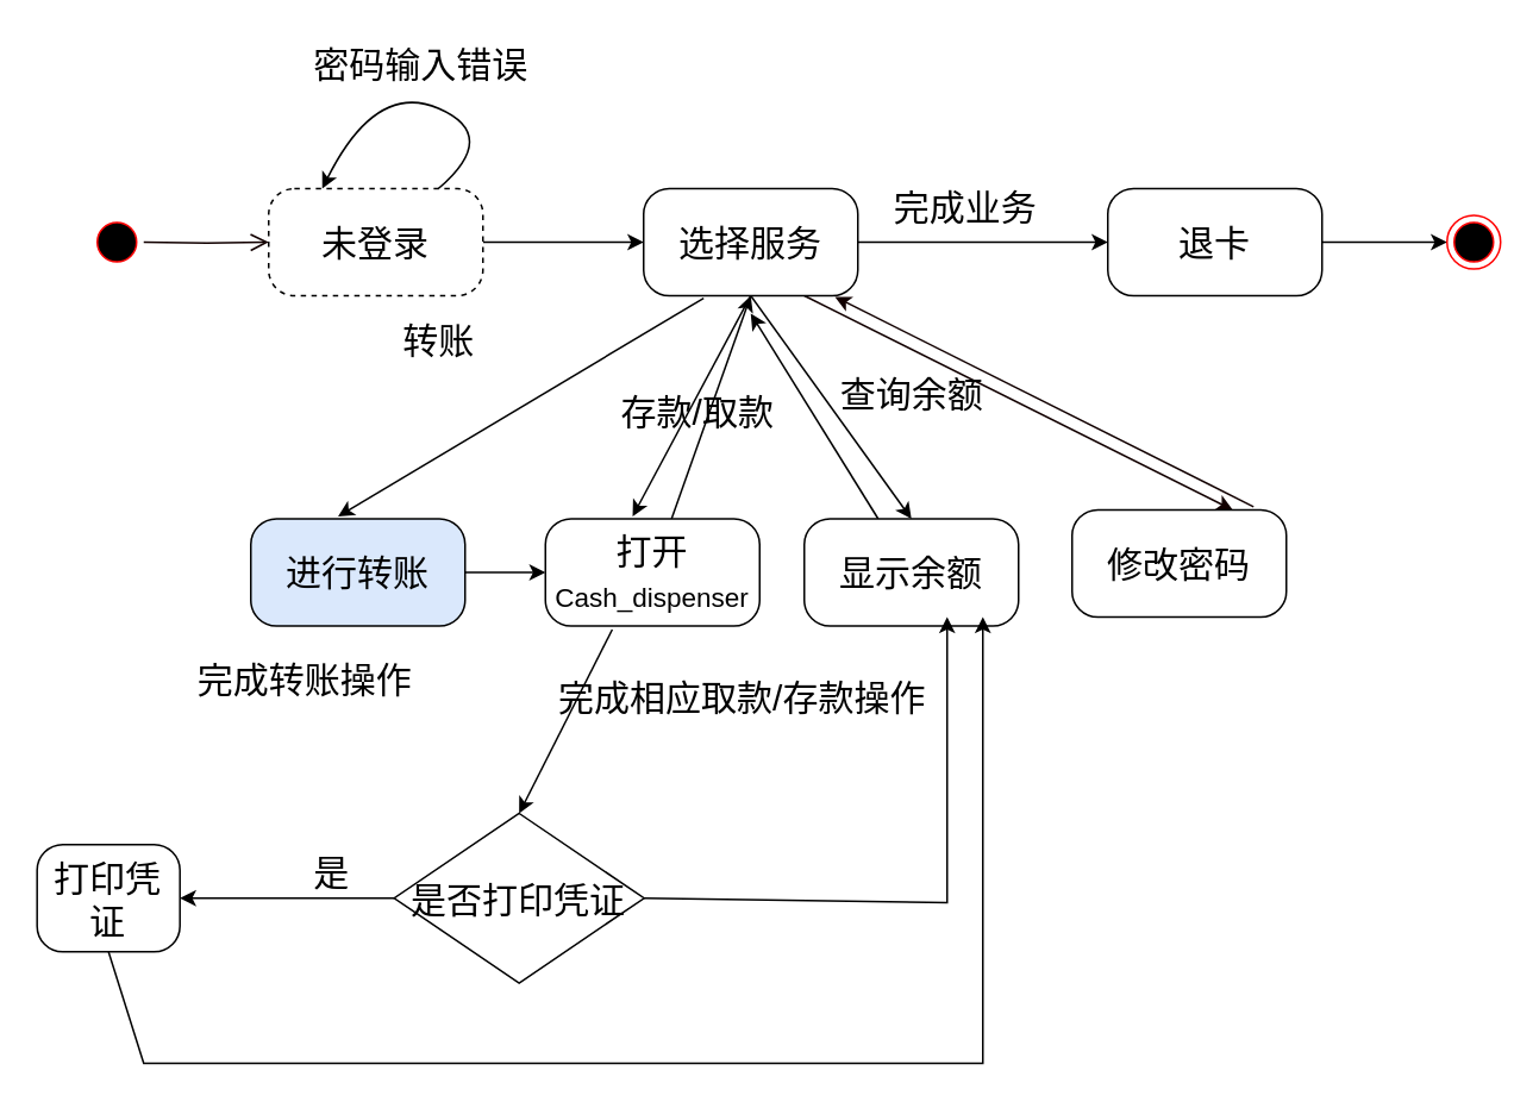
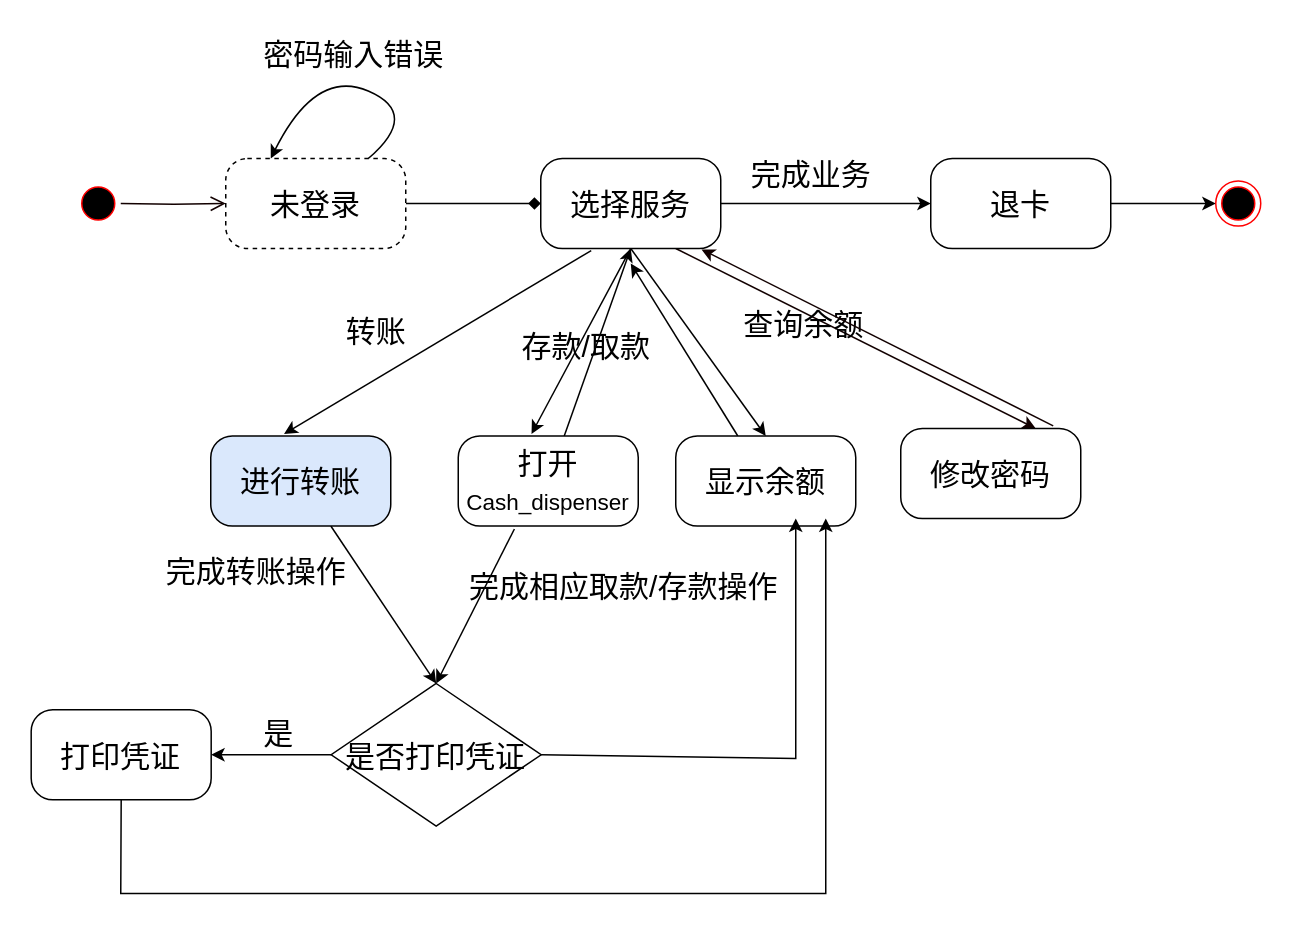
  <mxCell id="0" />
  <mxCell id="1" parent="0" />
- <mxCell id="2" style="edgeStyle=none;rounded=0;sketch=0;orthogonalLoop=1;jettySize=auto;html=1;exitX=1;exitY=0.5;exitDx=0;exitDy=0;entryX=0;entryY=0.5;entryDx=0;entryDy=0;fontSize=20;strokeWidth=1;" edge="1" parent="1" source="3" target="10"><mxGeometry relative="1" as="geometry" /></mxCell>
+ <mxCell id="2" style="edgeStyle=none;rounded=0;sketch=0;orthogonalLoop=1;jettySize=auto;html=1;exitX=1;exitY=0.5;exitDx=0;exitDy=0;entryX=0;entryY=0.5;entryDx=0;entryDy=0;fontSize=20;strokeWidth=1;endArrow=diamond;" edge="1" parent="1" source="3" target="10"><mxGeometry relative="1" as="geometry" /></mxCell>
  <mxCell id="3" value="未登录" style="rounded=1;whiteSpace=wrap;html=1;arcSize=24;shadow=0;comic=0;labelBackgroundColor=none;fontFamily=Verdana;fontSize=20;align=center;dashed=1;" parent="1" vertex="1"><mxGeometry x="150" y="105" width="120" height="60" as="geometry" /></mxCell>
  <mxCell id="4" value="" style="ellipse;html=1;shape=startState;fillColor=#000000;strokeColor=#ff0000;fontSize=20;" vertex="1" parent="1"><mxGeometry x="50" y="120" width="30" height="30" as="geometry" /></mxCell>
  <mxCell id="5" value="" style="edgeStyle=orthogonalEdgeStyle;html=1;verticalAlign=bottom;endArrow=open;endSize=8;strokeColor=#120000;rounded=0;entryX=0;entryY=0.5;entryDx=0;entryDy=0;fontSize=20;" edge="1" parent="1" target="3"><mxGeometry relative="1" as="geometry"><mxPoint x="40" y="305" as="targetPoint" /><mxPoint x="80" y="135" as="sourcePoint" /></mxGeometry></mxCell>
  <mxCell id="6" style="edgeStyle=none;rounded=0;sketch=0;orthogonalLoop=1;jettySize=auto;html=1;exitX=0.5;exitY=1;exitDx=0;exitDy=0;fontSize=20;strokeWidth=1;entryX=0.407;entryY=-0.023;entryDx=0;entryDy=0;entryPerimeter=0;" edge="1" parent="1" source="10" target="17"><mxGeometry relative="1" as="geometry"><mxPoint x="350" y="275" as="targetPoint" /></mxGeometry></mxCell>
  <mxCell id="7" style="edgeStyle=none;rounded=0;sketch=0;orthogonalLoop=1;jettySize=auto;html=1;exitX=0.5;exitY=1;exitDx=0;exitDy=0;entryX=0.5;entryY=0;entryDx=0;entryDy=0;fontSize=20;strokeWidth=1;" edge="1" parent="1" source="10" target="19"><mxGeometry relative="1" as="geometry" /></mxCell>
  <mxCell id="8" style="edgeStyle=none;rounded=0;sketch=0;orthogonalLoop=1;jettySize=auto;html=1;entryX=0;entryY=0.5;entryDx=0;entryDy=0;fontSize=20;strokeWidth=1;" edge="1" parent="1" source="10" target="12"><mxGeometry relative="1" as="geometry" /></mxCell>
  <mxCell id="9" style="edgeStyle=none;rounded=0;sketch=0;orthogonalLoop=1;jettySize=auto;html=1;exitX=0.75;exitY=1;exitDx=0;exitDy=0;entryX=0.75;entryY=0;entryDx=0;entryDy=0;fontSize=20;strokeColor=#120000;strokeWidth=1;" edge="1" parent="1" source="10" target="37"><mxGeometry relative="1" as="geometry" /></mxCell>
  <mxCell id="10" value="选择服务" style="rounded=1;whiteSpace=wrap;html=1;arcSize=24;shadow=0;comic=0;labelBackgroundColor=none;fontFamily=Verdana;fontSize=20;align=center;" vertex="1" parent="1"><mxGeometry x="360" y="105" width="120" height="60" as="geometry" /></mxCell>
  <mxCell id="11" style="edgeStyle=none;rounded=0;sketch=0;orthogonalLoop=1;jettySize=auto;html=1;exitX=1;exitY=0.5;exitDx=0;exitDy=0;fontSize=20;strokeWidth=1;" edge="1" parent="1" source="12" target="35"><mxGeometry relative="1" as="geometry" /></mxCell>
  <mxCell id="12" value="退卡" style="rounded=1;whiteSpace=wrap;html=1;arcSize=24;shadow=0;comic=0;labelBackgroundColor=none;fontFamily=Verdana;fontSize=20;align=center;" vertex="1" parent="1"><mxGeometry x="620" y="105" width="120" height="60" as="geometry" /></mxCell>
  <mxCell id="13" value="" style="curved=1;endArrow=classic;html=1;rounded=0;sketch=0;fontSize=20;strokeWidth=1;entryX=0.25;entryY=0;entryDx=0;entryDy=0;" edge="1" parent="1" source="3" target="3"><mxGeometry width="50" height="50" relative="1" as="geometry"><mxPoint x="290" y="135" as="sourcePoint" /><mxPoint x="210" y="65" as="targetPoint" /><Array as="points"><mxPoint x="280" y="75" /><mxPoint x="210" y="45" /></Array></mxGeometry></mxCell>
  <mxCell id="14" value="密码输入错误" style="text;html=1;align=center;verticalAlign=middle;resizable=0;points=[];autosize=1;strokeColor=none;fillColor=none;fontSize=20;" vertex="1" parent="1"><mxGeometry x="165" y="20" width="140" height="30" as="geometry" /></mxCell>
  <mxCell id="15" style="edgeStyle=none;rounded=0;sketch=0;orthogonalLoop=1;jettySize=auto;html=1;exitX=0.312;exitY=1.033;exitDx=0;exitDy=0;fontSize=20;strokeWidth=1;exitPerimeter=0;entryX=0.5;entryY=0;entryDx=0;entryDy=0;" edge="1" parent="1" source="17" target="25"><mxGeometry relative="1" as="geometry"><mxPoint x="590" y="590" as="sourcePoint" /><mxPoint x="790" y="590" as="targetPoint" /></mxGeometry></mxCell>
  <mxCell id="16" style="edgeStyle=none;rounded=0;sketch=0;orthogonalLoop=1;jettySize=auto;html=1;fontSize=20;strokeWidth=1;" edge="1" parent="1" source="17"><mxGeometry relative="1" as="geometry"><mxPoint x="420" y="165" as="targetPoint" /></mxGeometry></mxCell>
  <mxCell id="17" value="打开&lt;span style=&quot;font-family: &amp;#34;helvetica&amp;#34; ; font-size: 15px&quot;&gt;Cash_dispenser&lt;/span&gt;" style="rounded=1;whiteSpace=wrap;html=1;arcSize=24;shadow=0;comic=0;labelBackgroundColor=none;fontFamily=Verdana;fontSize=20;align=center;" vertex="1" parent="1"><mxGeometry x="305" y="290" width="120" height="60" as="geometry" /></mxCell>
  <mxCell id="18" style="edgeStyle=none;rounded=0;sketch=0;orthogonalLoop=1;jettySize=auto;html=1;fontSize=20;strokeWidth=1;" edge="1" parent="1" source="19"><mxGeometry relative="1" as="geometry"><mxPoint x="420" y="175" as="targetPoint" /></mxGeometry></mxCell>
  <mxCell id="19" value="显示余额" style="rounded=1;whiteSpace=wrap;html=1;arcSize=24;shadow=0;comic=0;labelBackgroundColor=none;fontFamily=Verdana;fontSize=20;align=center;" vertex="1" parent="1"><mxGeometry x="450" y="290" width="120" height="60" as="geometry" /></mxCell>
  <mxCell id="20" value="存款/取款" style="text;html=1;align=center;verticalAlign=middle;resizable=0;points=[];autosize=1;strokeColor=none;fillColor=none;fontSize=20;" vertex="1" parent="1"><mxGeometry x="340" y="215" width="100" height="30" as="geometry" /></mxCell>
- <mxCell id="21" value="查询余额" style="text;html=1;align=center;verticalAlign=middle;resizable=0;points=[];autosize=1;strokeColor=none;fillColor=none;fontSize=20;" vertex="1" parent="1"><mxGeometry x="460" y="205" width="100" height="30" as="geometry" /></mxCell>
+ <mxCell id="21" value="查询余额" style="text;html=1;align=center;verticalAlign=middle;resizable=0;points=[];autosize=1;strokeColor=none;fillColor=none;fontSize=20;" vertex="1" parent="1"><mxGeometry x="485" y="200" width="100" height="30" as="geometry" /></mxCell>
  <mxCell id="22" value="完成相应取款/存款操作" style="text;html=1;align=center;verticalAlign=middle;resizable=0;points=[];autosize=1;strokeColor=none;fillColor=none;fontSize=20;" vertex="1" parent="1"><mxGeometry x="305" y="375" width="220" height="30" as="geometry" /></mxCell>
  <mxCell id="23" style="edgeStyle=none;rounded=0;sketch=0;orthogonalLoop=1;jettySize=auto;html=1;exitX=0;exitY=0.5;exitDx=0;exitDy=0;fontSize=20;strokeWidth=1;entryX=1;entryY=0.5;entryDx=0;entryDy=0;" edge="1" parent="1" source="25" target="32"><mxGeometry relative="1" as="geometry"><mxPoint x="150.29" y="505" as="targetPoint" /><mxPoint x="80.29" y="622.5" as="sourcePoint" /></mxGeometry></mxCell>
  <mxCell id="24" style="edgeStyle=none;rounded=0;sketch=0;orthogonalLoop=1;jettySize=auto;html=1;fontSize=20;strokeWidth=1;exitX=1;exitY=0.5;exitDx=0;exitDy=0;" edge="1" parent="1" source="25"><mxGeometry relative="1" as="geometry"><mxPoint x="530" y="345" as="targetPoint" /><mxPoint x="349.71" y="541.504" as="sourcePoint" /><Array as="points"><mxPoint x="530" y="505" /></Array></mxGeometry></mxCell>
  <mxCell id="25" value="是否打印凭证" style="rhombus;whiteSpace=wrap;html=1;fontSize=20;strokeWidth=1;fillColor=#FFFFFF;rotation=0;" vertex="1" parent="1"><mxGeometry x="220.29" y="455" width="140" height="95" as="geometry" /></mxCell>
  <mxCell id="26" style="edgeStyle=none;rounded=0;sketch=0;orthogonalLoop=1;jettySize=auto;html=1;exitX=0.447;exitY=1.023;exitDx=0;exitDy=0;fontSize=20;strokeWidth=1;entryX=0.407;entryY=-0.023;entryDx=0;entryDy=0;entryPerimeter=0;exitPerimeter=0;" edge="1" target="28" parent="1"><mxGeometry relative="1" as="geometry"><mxPoint x="190" y="275" as="targetPoint" /><mxPoint x="393.64" y="166.38" as="sourcePoint" /></mxGeometry></mxCell>
- <mxCell id="27" style="edgeStyle=none;rounded=0;sketch=0;orthogonalLoop=1;jettySize=auto;html=1;fontSize=20;strokeWidth=1;" edge="1" parent="1" source="28" target="17"><mxGeometry relative="1" as="geometry" /></mxCell>
+ <mxCell id="27" style="edgeStyle=none;rounded=0;sketch=0;orthogonalLoop=1;jettySize=auto;html=1;entryX=0.5;entryY=0;entryDx=0;entryDy=0;fontSize=20;strokeWidth=1;" edge="1" parent="1" source="28" target="25"><mxGeometry relative="1" as="geometry" /></mxCell>
  <mxCell id="28" value="进行转账" style="rounded=1;whiteSpace=wrap;html=1;arcSize=24;shadow=0;comic=0;labelBackgroundColor=none;fontFamily=Verdana;fontSize=20;align=center;fillColor=#dae8fc;" vertex="1" parent="1"><mxGeometry x="140" y="290" width="120" height="60" as="geometry" /></mxCell>
- <mxCell id="29" value="转账" style="text;html=1;align=center;verticalAlign=middle;resizable=0;points=[];autosize=1;strokeColor=none;fillColor=none;fontSize=20;" vertex="1" parent="1"><mxGeometry x="215" y="175" width="60" height="30" as="geometry" /></mxCell>
+ <mxCell id="29" value="转账" style="text;html=1;align=center;verticalAlign=middle;resizable=0;points=[];autosize=1;strokeColor=none;fillColor=none;fontSize=20;" vertex="1" parent="1"><mxGeometry x="220" y="205" width="60" height="30" as="geometry" /></mxCell>
  <mxCell id="30" value="完成转账操作" style="text;html=1;align=center;verticalAlign=middle;resizable=0;points=[];autosize=1;strokeColor=none;fillColor=none;fontSize=20;" vertex="1" parent="1"><mxGeometry x="100" y="365" width="140" height="30" as="geometry" /></mxCell>
  <mxCell id="31" style="edgeStyle=none;rounded=0;sketch=0;orthogonalLoop=1;jettySize=auto;html=1;fontSize=20;strokeWidth=1;exitX=0.5;exitY=1;exitDx=0;exitDy=0;" edge="1" parent="1" source="32"><mxGeometry relative="1" as="geometry"><mxPoint x="550" y="345" as="targetPoint" /><Array as="points"><mxPoint x="80" y="595" /><mxPoint x="550" y="595" /></Array></mxGeometry></mxCell>
- <mxCell id="32" value="打印凭证" style="rounded=1;whiteSpace=wrap;html=1;arcSize=24;shadow=0;comic=0;labelBackgroundColor=none;fontFamily=Verdana;fontSize=20;align=center;" vertex="1" parent="1"><mxGeometry x="20.29" y="472.5" width="80" height="60" as="geometry" /></mxCell>
+ <mxCell id="32" value="打印凭证" style="rounded=1;whiteSpace=wrap;html=1;arcSize=24;shadow=0;comic=0;labelBackgroundColor=none;fontFamily=Verdana;fontSize=20;align=center;" vertex="1" parent="1"><mxGeometry x="20.29" y="472.5" width="120" height="60" as="geometry" /></mxCell>
  <mxCell id="33" value="是" style="text;html=1;align=center;verticalAlign=middle;resizable=0;points=[];autosize=1;strokeColor=none;fillColor=none;fontSize=20;" vertex="1" parent="1"><mxGeometry x="165.29" y="472.5" width="40" height="30" as="geometry" /></mxCell>
  <mxCell id="34" value="完成业务" style="text;html=1;align=center;verticalAlign=middle;resizable=0;points=[];autosize=1;strokeColor=none;fillColor=none;fontSize=20;" vertex="1" parent="1"><mxGeometry x="490" y="100" width="100" height="30" as="geometry" /></mxCell>
  <mxCell id="35" value="" style="ellipse;html=1;shape=endState;fillColor=#000000;strokeColor=#ff0000;fontSize=20;" vertex="1" parent="1"><mxGeometry x="810" y="120" width="30" height="30" as="geometry" /></mxCell>
  <mxCell id="36" style="edgeStyle=none;rounded=0;sketch=0;orthogonalLoop=1;jettySize=auto;html=1;entryX=0.893;entryY=1.01;entryDx=0;entryDy=0;fontSize=20;strokeColor=#120000;strokeWidth=1;exitX=0.847;exitY=-0.03;exitDx=0;exitDy=0;exitPerimeter=0;entryPerimeter=0;" edge="1" parent="1" source="37" target="10"><mxGeometry relative="1" as="geometry" /></mxCell>
  <mxCell id="37" value="修改密码" style="rounded=1;whiteSpace=wrap;html=1;arcSize=24;shadow=0;comic=0;labelBackgroundColor=none;fontFamily=Verdana;fontSize=20;align=center;" vertex="1" parent="1"><mxGeometry x="600" y="285" width="120" height="60" as="geometry" /></mxCell>
